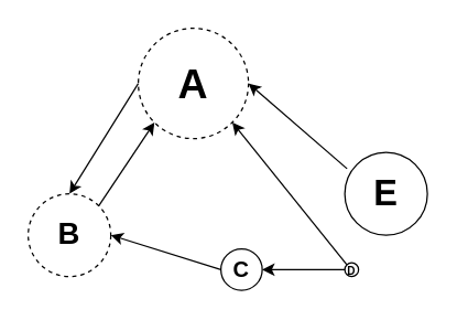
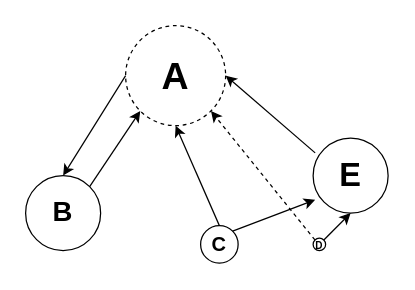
  <mxCell id="0" />
  <mxCell id="1" parent="0" />
  <mxCell id="2" value="&lt;font size=&quot;1&quot;&gt;&lt;b style=&quot;font-size: 30px&quot;&gt;A&lt;/b&gt;&lt;/font&gt;" style="ellipse;whiteSpace=wrap;html=1;aspect=fixed;dashed=1;" vertex="1" parent="1"><mxGeometry x="100" y="20" width="80" height="80" as="geometry" /></mxCell>
- <mxCell id="3" value="&lt;b&gt;&lt;font style=&quot;font-size: 22px&quot;&gt;B&lt;/font&gt;&lt;/b&gt;" style="ellipse;whiteSpace=wrap;html=1;aspect=fixed;dashed=1;" vertex="1" parent="1"><mxGeometry x="20" y="140" width="60" height="60" as="geometry" /></mxCell>
+ <mxCell id="3" value="&lt;b&gt;&lt;font style=&quot;font-size: 22px&quot;&gt;B&lt;/font&gt;&lt;/b&gt;" style="ellipse;whiteSpace=wrap;html=1;aspect=fixed;" vertex="1" parent="1"><mxGeometry x="20" y="140" width="60" height="60" as="geometry" /></mxCell>
  <mxCell id="4" value="&lt;b&gt;&lt;font style=&quot;font-size: 16px&quot;&gt;C&lt;/font&gt;&lt;/b&gt;" style="ellipse;whiteSpace=wrap;html=1;aspect=fixed;" vertex="1" parent="1"><mxGeometry x="160" y="180" width="30" height="30" as="geometry" /></mxCell>
  <mxCell id="5" value="&lt;b&gt;&lt;font style=&quot;font-size: 26px&quot;&gt;E&lt;/font&gt;&lt;/b&gt;" style="ellipse;whiteSpace=wrap;html=1;aspect=fixed;" vertex="1" parent="1"><mxGeometry x="250" y="110" width="60" height="60" as="geometry" /></mxCell>
  <mxCell id="6" value="&lt;b&gt;&lt;font style=&quot;font-size: 8px&quot;&gt;D&lt;/font&gt;&lt;/b&gt;" style="ellipse;whiteSpace=wrap;html=1;aspect=fixed;" vertex="1" parent="1"><mxGeometry x="250" y="190" width="10" height="10" as="geometry" /></mxCell>
  <mxCell id="7" value="" style="endArrow=classic;html=1;entryX=0;entryY=1;entryDx=0;entryDy=0;exitX=1;exitY=0;exitDx=0;exitDy=0;" edge="1" parent="1" source="3" target="2"><mxGeometry width="50" height="50" relative="1" as="geometry"><mxPoint x="10" y="120" as="sourcePoint" /><mxPoint x="60" y="70" as="targetPoint" /></mxGeometry></mxCell>
- <mxCell id="9" value="" style="endArrow=classic;html=1;entryX=1;entryY=1;entryDx=0;entryDy=0;exitX=0;exitY=0;exitDx=0;exitDy=0;" edge="1" parent="1" source="6" target="2"><mxGeometry width="50" height="50" relative="1" as="geometry"><mxPoint x="175" y="190" as="sourcePoint" /><mxPoint x="150" y="110" as="targetPoint" /></mxGeometry></mxCell>
+ <mxCell id="8" value="" style="endArrow=classic;html=1;entryX=0.5;entryY=1;entryDx=0;entryDy=0;exitX=0.5;exitY=0;exitDx=0;exitDy=0;" edge="1" parent="1" source="4" target="2"><mxGeometry width="50" height="50" relative="1" as="geometry"><mxPoint x="81.213" y="158.787" as="sourcePoint" /><mxPoint x="121.716" y="98.284" as="targetPoint" /></mxGeometry></mxCell>
+ <mxCell id="9" value="" style="endArrow=classic;html=1;entryX=1;entryY=1;entryDx=0;entryDy=0;exitX=0;exitY=0;exitDx=0;exitDy=0;dashed=1;" edge="1" parent="1" source="6" target="2"><mxGeometry width="50" height="50" relative="1" as="geometry"><mxPoint x="175" y="190" as="sourcePoint" /><mxPoint x="150" y="110" as="targetPoint" /></mxGeometry></mxCell>
  <mxCell id="10" value="" style="endArrow=classic;html=1;entryX=1;entryY=0.5;entryDx=0;entryDy=0;exitX=0.027;exitY=0.197;exitDx=0;exitDy=0;exitPerimeter=0;" edge="1" parent="1" source="5" target="2"><mxGeometry width="50" height="50" relative="1" as="geometry"><mxPoint x="261.464" y="201.464" as="sourcePoint" /><mxPoint x="178.284" y="98.284" as="targetPoint" /></mxGeometry></mxCell>
- <mxCell id="11" value="" style="endArrow=classic;html=1;entryX=1;entryY=0.5;entryDx=0;entryDy=0;exitX=0;exitY=0.5;exitDx=0;exitDy=0;" edge="1" parent="1" source="6" target="4"><mxGeometry width="50" height="50" relative="1" as="geometry"><mxPoint x="220" y="230" as="sourcePoint" /><mxPoint x="190" y="70" as="targetPoint" /></mxGeometry></mxCell>
- <mxCell id="14" value="" style="endArrow=classic;html=1;entryX=1;entryY=0.5;entryDx=0;entryDy=0;exitX=0;exitY=0.5;exitDx=0;exitDy=0;" edge="1" parent="1" source="4" target="3"><mxGeometry width="50" height="50" relative="1" as="geometry"><mxPoint x="185.607" y="194.393" as="sourcePoint" /><mxPoint x="271.62" y="159.38" as="targetPoint" /></mxGeometry></mxCell>
+ <mxCell id="12" value="" style="endArrow=classic;html=1;entryX=0.5;entryY=1;entryDx=0;entryDy=0;exitX=1;exitY=0;exitDx=0;exitDy=0;" edge="1" parent="1" source="6" target="5"><mxGeometry width="50" height="50" relative="1" as="geometry"><mxPoint x="240" y="250" as="sourcePoint" /><mxPoint x="190" y="205" as="targetPoint" /></mxGeometry></mxCell>
+ <mxCell id="13" value="" style="endArrow=classic;html=1;entryX=0.027;entryY=0.823;entryDx=0;entryDy=0;exitX=1;exitY=0;exitDx=0;exitDy=0;entryPerimeter=0;" edge="1" parent="1" source="4" target="5"><mxGeometry width="50" height="50" relative="1" as="geometry"><mxPoint x="268.536" y="201.464" as="sourcePoint" /><mxPoint x="300" y="170" as="targetPoint" /></mxGeometry></mxCell>
  <mxCell id="15" value="" style="endArrow=classic;html=1;entryX=0.5;entryY=0;entryDx=0;entryDy=0;exitX=0;exitY=0.5;exitDx=0;exitDy=0;" edge="1" parent="1" source="2" target="3"><mxGeometry width="50" height="50" relative="1" as="geometry"><mxPoint x="160" y="205" as="sourcePoint" /><mxPoint x="90" y="180" as="targetPoint" /></mxGeometry></mxCell>
